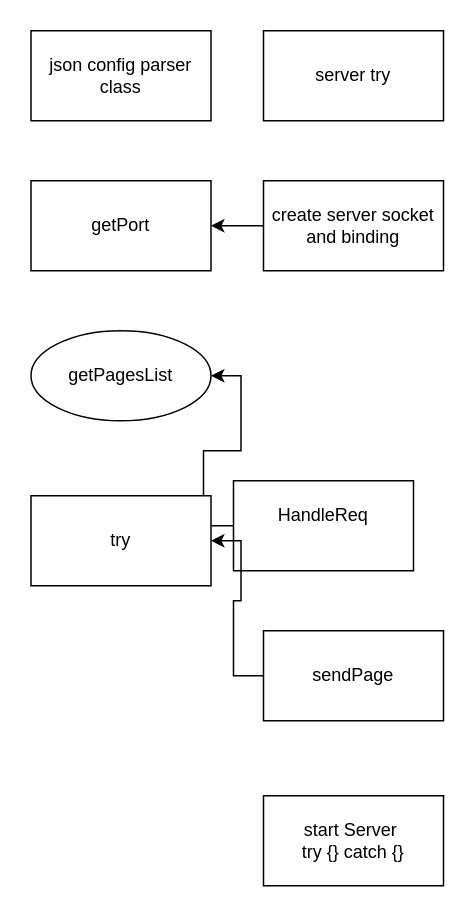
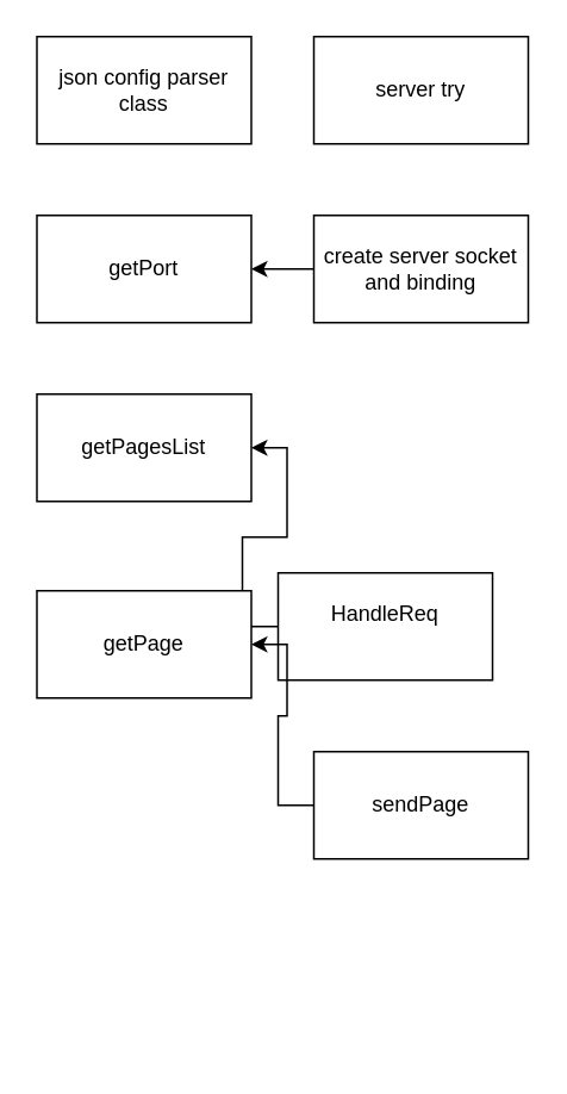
  <mxCell id="0" />
  <mxCell id="1" parent="0" />
  <mxCell id="2" value="json config parser class" style="rounded=0;whiteSpace=wrap;html=1;" vertex="1" parent="1"><mxGeometry x="20" y="20" width="120" height="60" as="geometry" /></mxCell>
  <mxCell id="3" value="&lt;font face=&quot;Helvetica&quot;&gt;server try&lt;/font&gt;" style="rounded=0;whiteSpace=wrap;html=1;" vertex="1" parent="1"><mxGeometry x="175" y="20" width="120" height="60" as="geometry" /></mxCell>
  <mxCell id="4" style="edgeStyle=orthogonalEdgeStyle;rounded=0;orthogonalLoop=1;jettySize=auto;html=1;entryX=1;entryY=0.5;entryDx=0;entryDy=0;" edge="1" parent="1" source="5" target="8"><mxGeometry relative="1" as="geometry" /></mxCell>
  <mxCell id="5" value="create server socket and binding" style="rounded=0;whiteSpace=wrap;html=1;" vertex="1" parent="1"><mxGeometry x="175" y="120" width="120" height="60" as="geometry" /></mxCell>
  <mxCell id="6" style="edgeStyle=orthogonalEdgeStyle;rounded=0;orthogonalLoop=1;jettySize=auto;html=1;entryX=1;entryY=0.5;entryDx=0;entryDy=0;" edge="1" parent="1" source="7" target="9"><mxGeometry relative="1" as="geometry" /></mxCell>
  <mxCell id="7" value="HandleReq&lt;div&gt;&lt;br&gt;&lt;/div&gt;" style="rounded=0;whiteSpace=wrap;html=1;" vertex="1" parent="1"><mxGeometry x="155" y="320" width="120" height="60" as="geometry" /></mxCell>
  <mxCell id="8" value="getPort" style="rounded=0;whiteSpace=wrap;html=1;" vertex="1" parent="1"><mxGeometry x="20" y="120" width="120" height="60" as="geometry" /></mxCell>
- <mxCell id="9" value="getPagesList" style="ellipse;whiteSpace=wrap;html=1;" vertex="1" parent="1"><mxGeometry x="20" y="220" width="120" height="60" as="geometry" /></mxCell>
+ <mxCell id="9" value="getPagesList" style="rounded=0;whiteSpace=wrap;html=1;" vertex="1" parent="1"><mxGeometry x="20" y="220" width="120" height="60" as="geometry" /></mxCell>
  <mxCell id="10" style="edgeStyle=orthogonalEdgeStyle;rounded=0;orthogonalLoop=1;jettySize=auto;html=1;entryX=1;entryY=0.5;entryDx=0;entryDy=0;" edge="1" parent="1" source="11" target="12"><mxGeometry relative="1" as="geometry" /></mxCell>
  <mxCell id="11" value="sendPage" style="rounded=0;whiteSpace=wrap;html=1;" vertex="1" parent="1"><mxGeometry x="175" y="420" width="120" height="60" as="geometry" /></mxCell>
- <mxCell id="12" value="try" style="rounded=0;whiteSpace=wrap;html=1;" vertex="1" parent="1"><mxGeometry x="20" y="330" width="120" height="60" as="geometry" /></mxCell>
- <mxCell id="13" value="start Server&amp;nbsp;&lt;div&gt;try {} catch {}&lt;/div&gt;" style="rounded=0;whiteSpace=wrap;html=1;" vertex="1" parent="1"><mxGeometry x="175" y="530" width="120" height="60" as="geometry" /></mxCell>
+ <mxCell id="12" value="getPage" style="rounded=0;whiteSpace=wrap;html=1;" vertex="1" parent="1"><mxGeometry x="20" y="330" width="120" height="60" as="geometry" /></mxCell>
